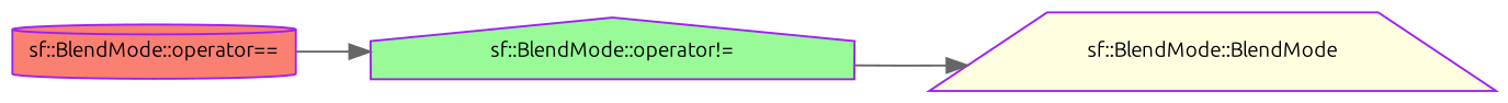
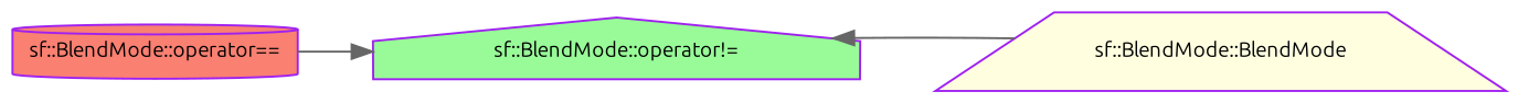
  digraph {
    fontname=Ubuntu
    rankdir=RL
    node [color=purple fontname=Ubuntu fontsize=10 style=filled]
    edge [color=gray40 dir=back fontname=Ubuntu fontsize=10 labelfontname=Helvetica labelfontsize=10 style=solid]
    n1 [fillcolor=lightyellow fontcolor=black height=0.2 label="sf::BlendMode::BlendMode" shape=trapezium width=0.4]
    n2 [fillcolor=palegreen height=0.2 label="sf::BlendMode::operator!=" shape=house width=0.4]
    n3 [fillcolor=salmon height=0.2 label="sf::BlendMode::operator==" shape=cylinder width=0.4]
-   n1 -> n2
+   n2 -> n1
    n2 -> n3
  }
